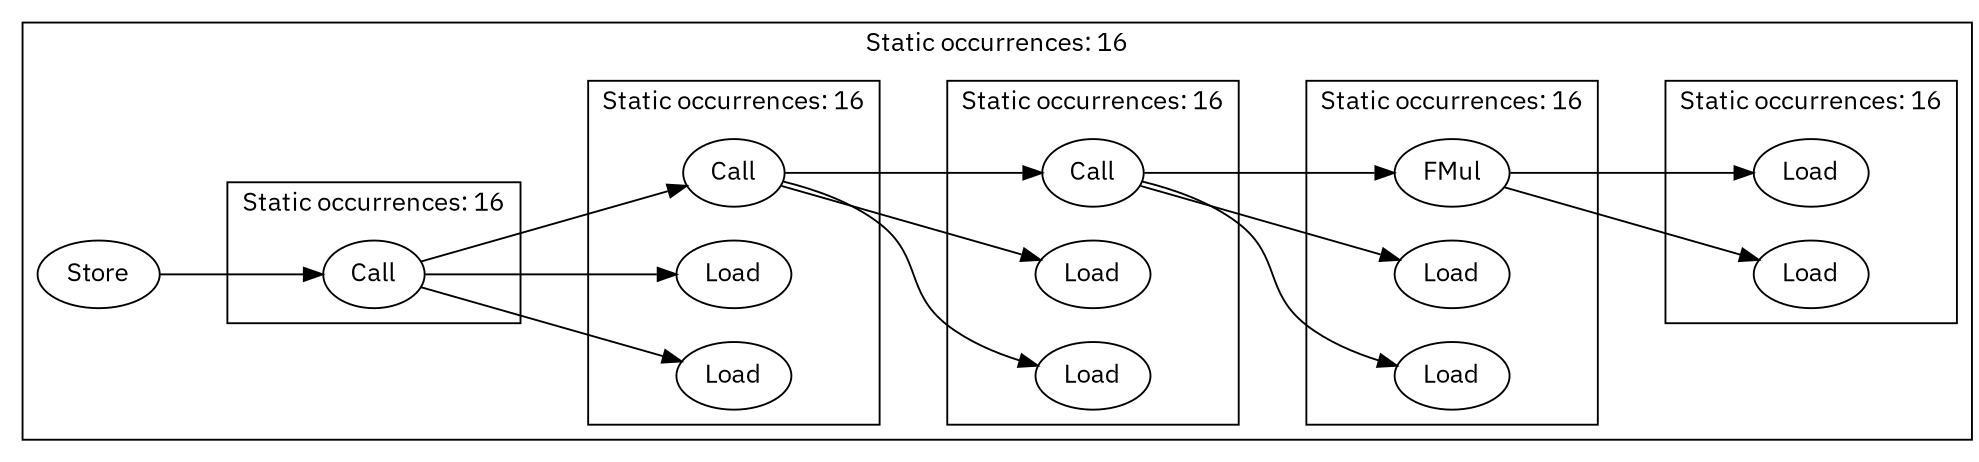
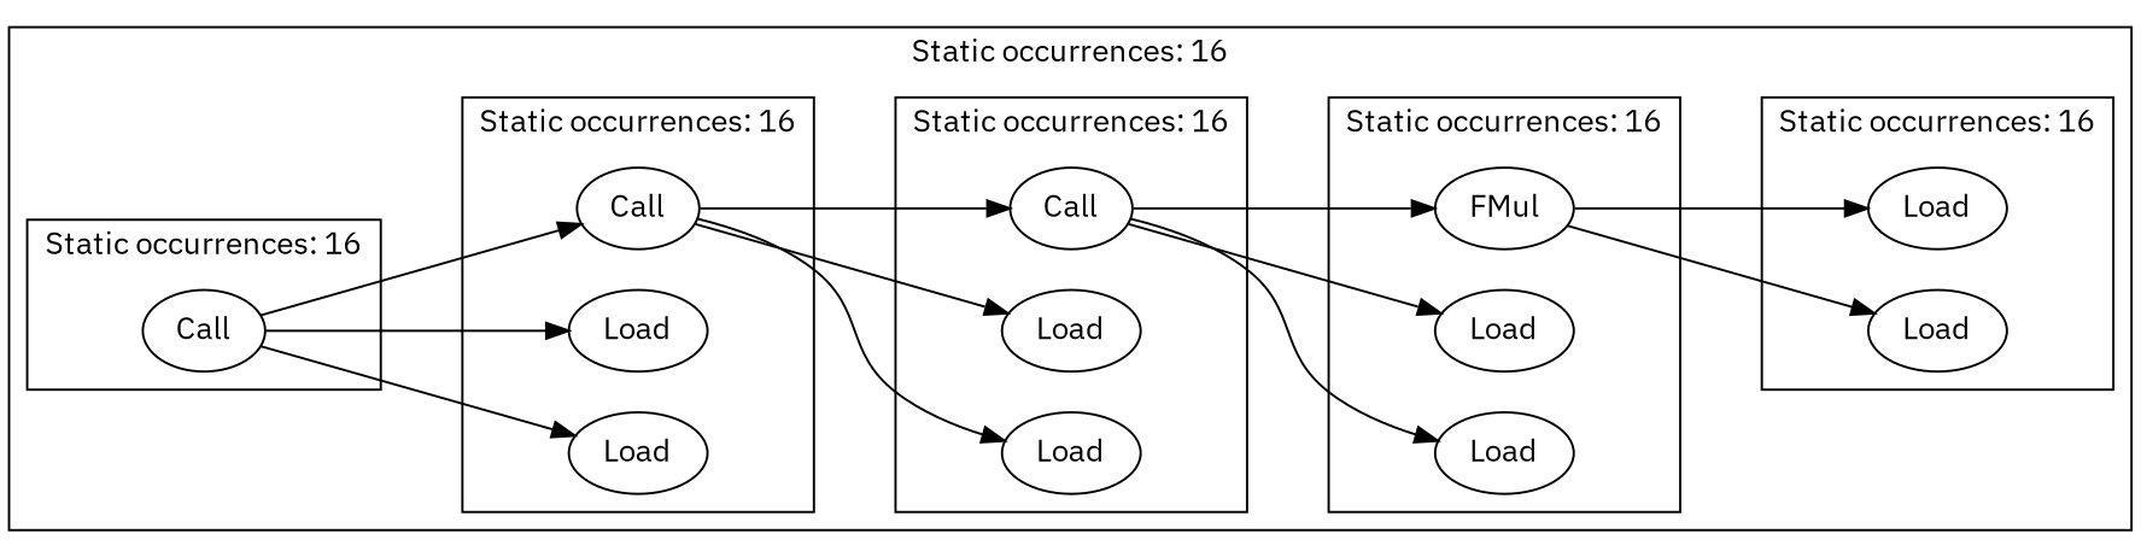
  strict digraph {
    rankdir=LR
    fontname="IBM Plex Sans"
    node [fontname="IBM Plex Sans"]
    edge [fontname="IBM Plex Sans"]
    n1 [label=Call]
    n2 [label=Call]
    n3 [label=Load]
    n4 [label=Load]
    n5 [label=Call]
    n6 [label=Load]
    n7 [label=Load]
    n8 [label=FMul]
    n9 [label=Load]
    n10 [label=Load]
    n11 [label=Load]
    n12 [label=Load]
-   n13 [label=Store]
    subgraph sub_1 {
      cluster=true
      label="Static occurrences: 16"
-     n13
      subgraph sub_2 {
        cluster=true
        label="Static occurrences: 16"
        n1
      }
      subgraph sub_3 {
        cluster=true
        label="Static occurrences: 16"
        n2
        n3
        n4
      }
      subgraph sub_4 {
        cluster=true
        label="Static occurrences: 16"
        n5
        n6
        n7
      }
      subgraph sub_5 {
        cluster=true
        label="Static occurrences: 16"
        n8
        n9
        n10
      }
      subgraph sub_6 {
        cluster=true
        label="Static occurrences: 16"
        n11
        n12
      }
    }
    n1 -> n2
    n1 -> n3
    n1 -> n4
    n2 -> n5
    n2 -> n6
    n2 -> n7
    n5 -> n8
    n5 -> n9
    n5 -> n10
    n8 -> n11
    n8 -> n12
-   n13 -> n1
  }
